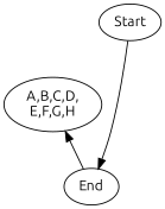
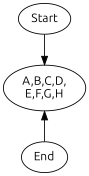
  digraph {
    fontname=Ubuntu
    node [fontname=Ubuntu]
    edge [fontname=Ubuntu]
    End
    Start
    n3 [label="A,B,C,D,\nE,F,G,H"]
    subgraph sub_1 {
      rank=sink
      End
    }
    subgraph sub_2 {
      rank=source
      Start
    }
    End -> n3
-   Start -> End
+   Start -> n3
  }
